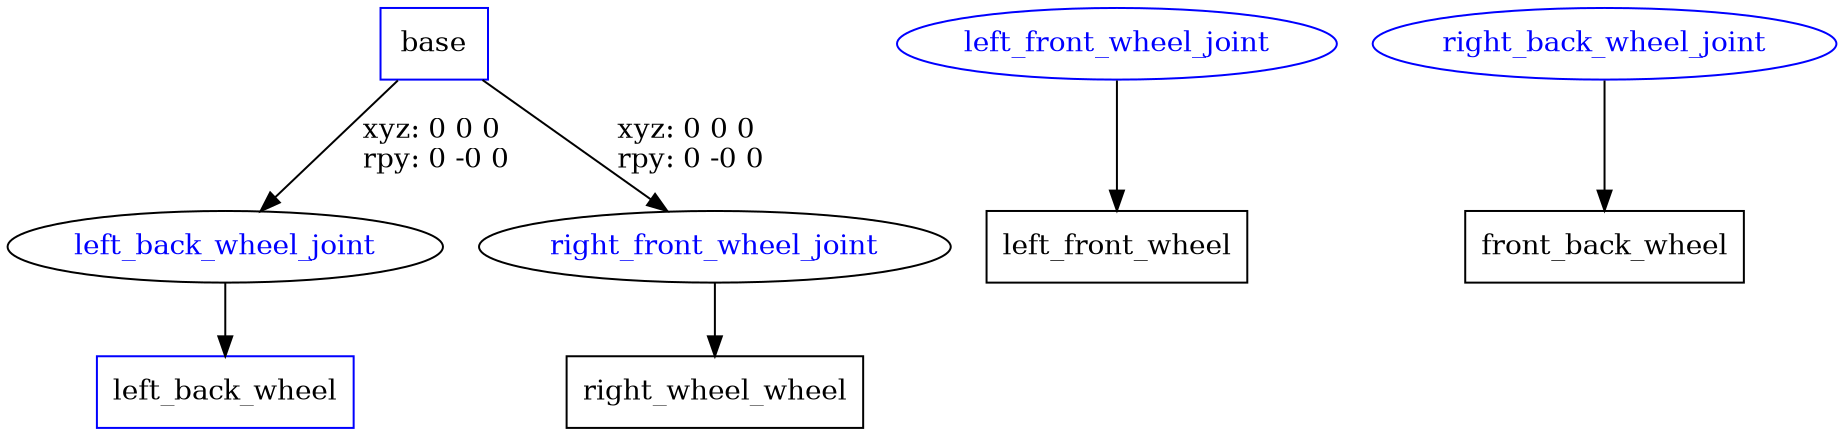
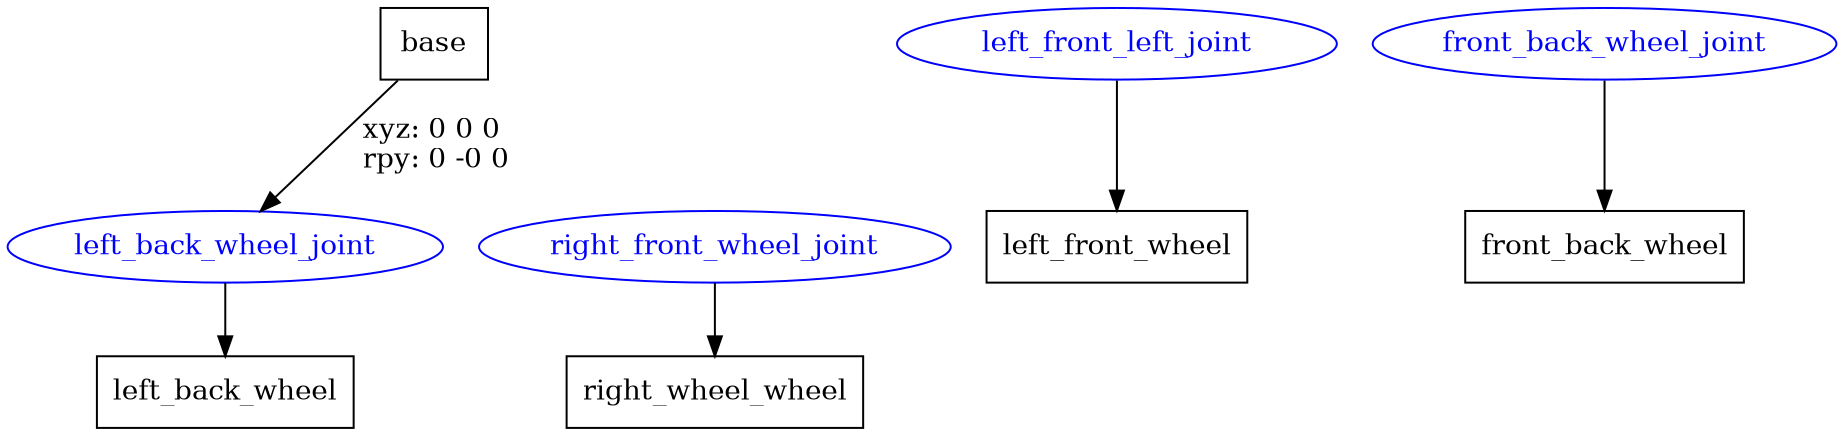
  digraph {
    node [shape=box]
-   n1 [label=base color=blue]
-   left_back_wheel_joint [color=black fontcolor=blue shape=ellipse]
-   right_front_wheel_joint [color=black fontcolor=blue shape=ellipse]
-   n4 [label=left_back_wheel color=blue]
-   left_front_wheel_joint [color=blue fontcolor=blue shape=ellipse]
+   n1 [label=base]
+   left_back_wheel_joint [color=blue fontcolor=blue shape=ellipse]
+   right_front_wheel_joint [color=blue fontcolor=blue shape=ellipse]
+   n4 [label=left_back_wheel]
+   left_front_wheel_joint [color=blue fontcolor=blue shape=ellipse label=left_front_left_joint]
    n6 [label=left_front_wheel]
-   right_back_wheel_joint [color=blue fontcolor=blue shape=ellipse]
+   right_back_wheel_joint [color=blue fontcolor=blue shape=ellipse label=front_back_wheel_joint]
    n8 [label=front_back_wheel]
    n9 [label=right_wheel_wheel]
    n1 -> left_back_wheel_joint [label="xyz: 0 0 0 \nrpy: 0 -0 0"]
-   n1 -> right_front_wheel_joint [label="xyz: 0 0 0 \nrpy: 0 -0 0"]
    left_back_wheel_joint -> n4
    right_front_wheel_joint -> n9
    left_front_wheel_joint -> n6
    right_back_wheel_joint -> n8
  }
